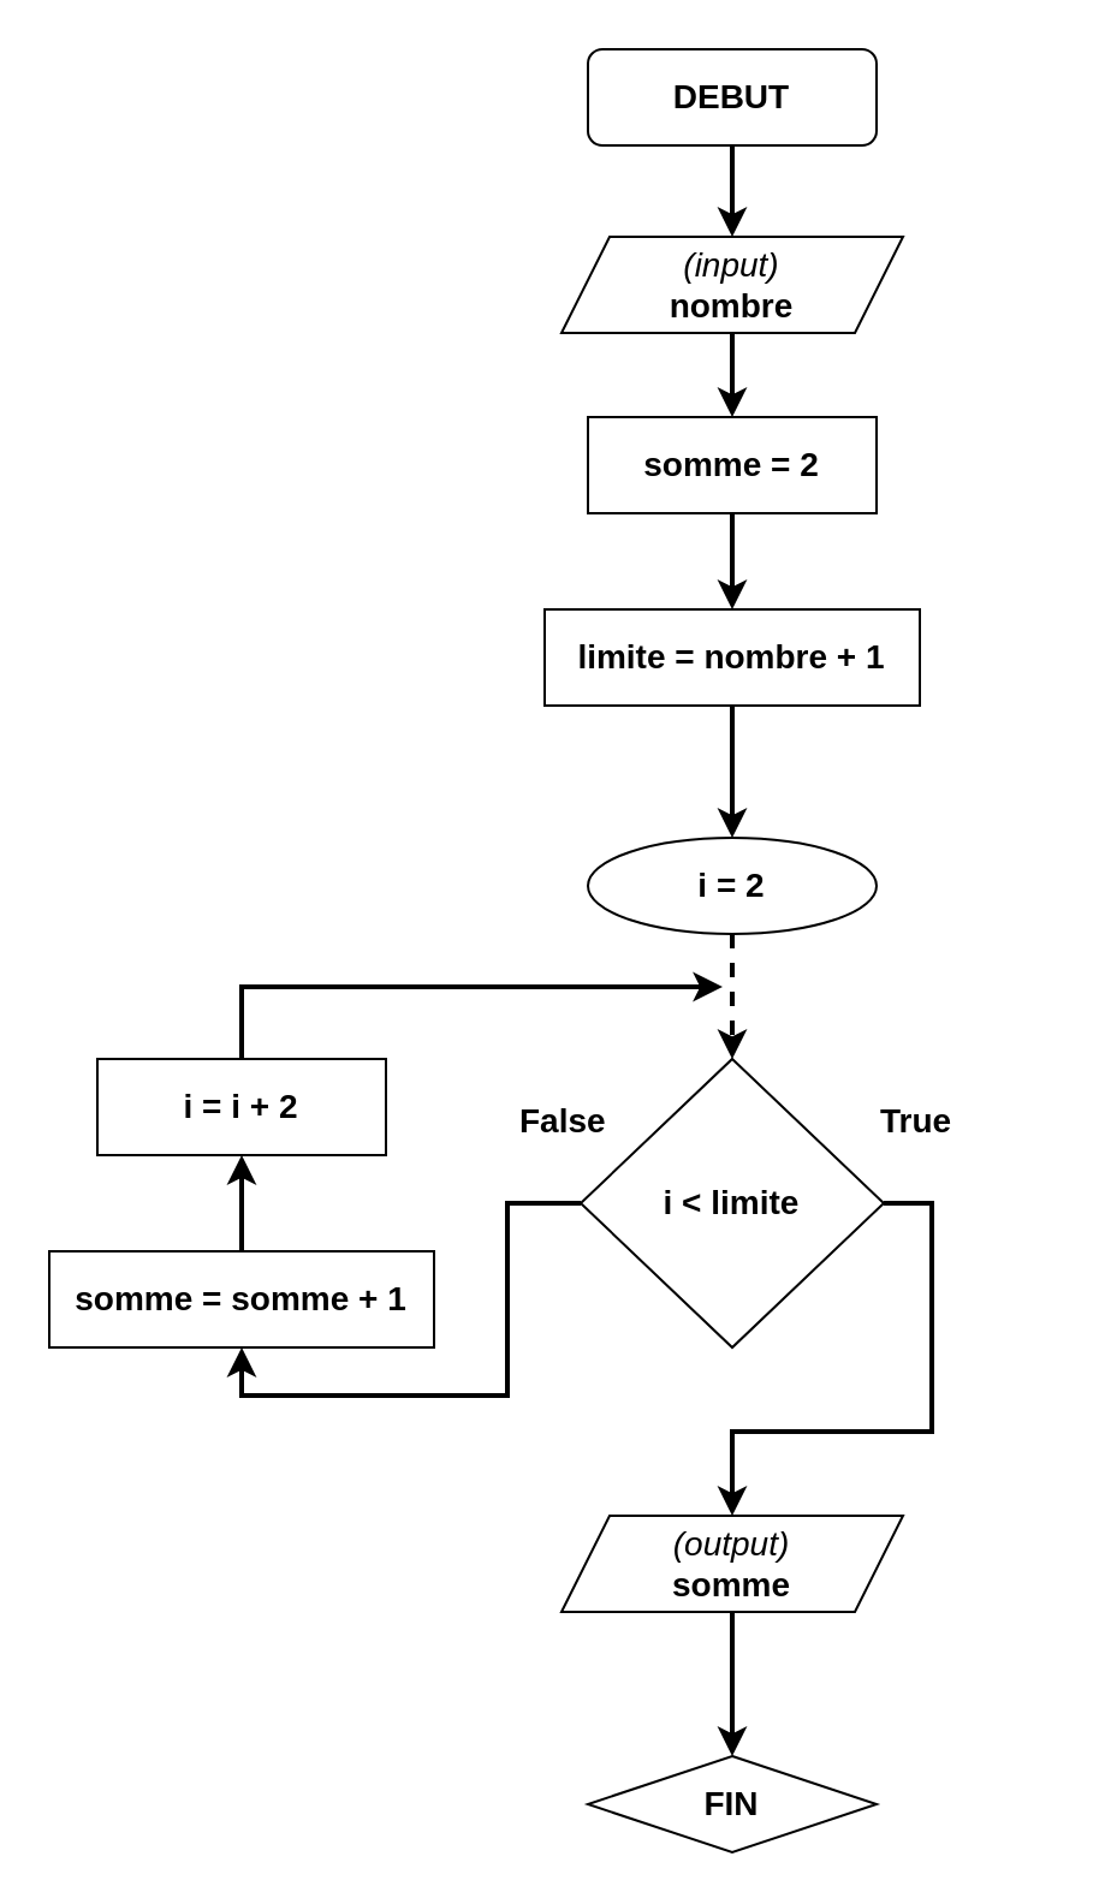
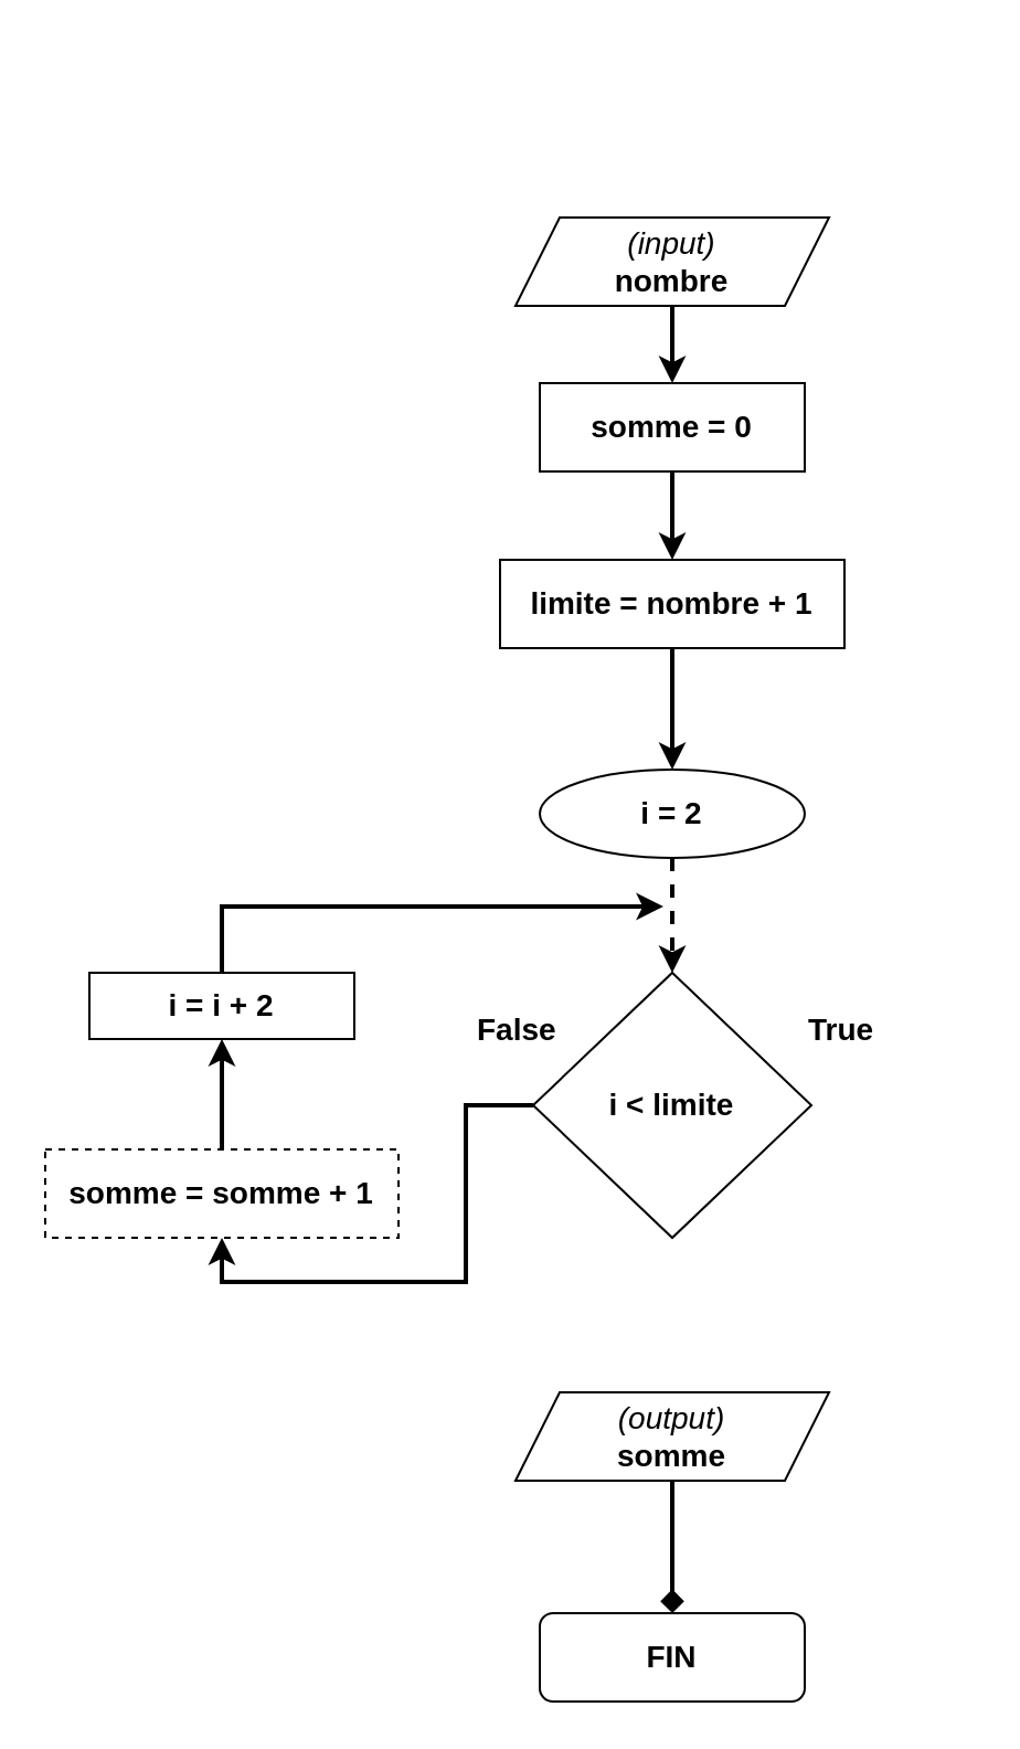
  <mxCell id="0" />
  <mxCell id="1" parent="0" />
- <mxCell id="2" style="edgeStyle=orthogonalEdgeStyle;rounded=0;orthogonalLoop=1;jettySize=auto;html=1;exitX=0.5;exitY=1;exitDx=0;exitDy=0;entryX=0.5;entryY=0;entryDx=0;entryDy=0;fontSize=14;strokeWidth=2;" parent="1" source="3" target="6" edge="1"><mxGeometry relative="1" as="geometry" /></mxCell>
- <mxCell id="3" value="&lt;font style=&quot;font-size: 14px;&quot;&gt;&lt;b&gt;DEBUT&lt;/b&gt;&lt;/font&gt;" style="rounded=1;whiteSpace=wrap;html=1;" parent="1" vertex="1"><mxGeometry x="244" y="20" width="120" height="40" as="geometry" /></mxCell>
- <mxCell id="4" value="&lt;font style=&quot;font-size: 14px;&quot;&gt;&lt;b&gt;FIN&lt;/b&gt;&lt;/font&gt;" style="rhombus;whiteSpace=wrap;html=1;" parent="1" vertex="1"><mxGeometry x="244" y="730" width="120" height="40" as="geometry" /></mxCell>
+ <mxCell id="4" value="&lt;font style=&quot;font-size: 14px;&quot;&gt;&lt;b&gt;FIN&lt;/b&gt;&lt;/font&gt;" style="rounded=1;whiteSpace=wrap;html=1;" parent="1" vertex="1"><mxGeometry x="244" y="730" width="120" height="40" as="geometry" /></mxCell>
  <mxCell id="5" style="edgeStyle=orthogonalEdgeStyle;rounded=0;orthogonalLoop=1;jettySize=auto;html=1;exitX=0.5;exitY=1;exitDx=0;exitDy=0;entryX=0.5;entryY=0;entryDx=0;entryDy=0;fontSize=14;strokeWidth=2;" parent="1" source="6" target="19" edge="1"><mxGeometry relative="1" as="geometry" /></mxCell>
  <mxCell id="6" value="&lt;i&gt;(input)&lt;/i&gt;&lt;br&gt;&lt;b&gt;nombre&lt;/b&gt;" style="shape=parallelogram;perimeter=parallelogramPerimeter;whiteSpace=wrap;html=1;fixedSize=1;fontSize=14;" parent="1" vertex="1"><mxGeometry x="233" y="98" width="142" height="40" as="geometry" /></mxCell>
  <mxCell id="7" style="edgeStyle=orthogonalEdgeStyle;rounded=0;orthogonalLoop=1;jettySize=auto;html=1;exitX=0.5;exitY=1;exitDx=0;exitDy=0;entryX=0.5;entryY=0;entryDx=0;entryDy=0;strokeWidth=2;fontSize=14;" parent="1" source="8" target="10" edge="1"><mxGeometry relative="1" as="geometry" /></mxCell>
  <mxCell id="8" value="&lt;b&gt;limite = nombre + 1&lt;/b&gt;" style="rounded=0;whiteSpace=wrap;html=1;fontSize=14;" parent="1" vertex="1"><mxGeometry x="226" y="253" width="156" height="40" as="geometry" /></mxCell>
  <mxCell id="9" style="edgeStyle=orthogonalEdgeStyle;rounded=0;orthogonalLoop=1;jettySize=auto;html=1;exitX=0.5;exitY=1;exitDx=0;exitDy=0;entryX=0.5;entryY=0;entryDx=0;entryDy=0;strokeWidth=2;fontSize=14;dashed=1;" parent="1" source="10" target="13" edge="1"><mxGeometry relative="1" as="geometry" /></mxCell>
  <mxCell id="10" value="&lt;b&gt;i = 2&lt;/b&gt;" style="ellipse;whiteSpace=wrap;html=1;fontSize=14;" parent="1" vertex="1"><mxGeometry x="244" y="348" width="120" height="40" as="geometry" /></mxCell>
- <mxCell id="11" style="edgeStyle=orthogonalEdgeStyle;rounded=0;orthogonalLoop=1;jettySize=auto;html=1;exitX=1;exitY=0.5;exitDx=0;exitDy=0;entryX=0.5;entryY=0;entryDx=0;entryDy=0;strokeWidth=2;fontSize=14;" parent="1" source="13" target="15" edge="1"><mxGeometry relative="1" as="geometry" /></mxCell>
  <mxCell id="12" style="edgeStyle=orthogonalEdgeStyle;rounded=0;orthogonalLoop=1;jettySize=auto;html=1;exitX=0;exitY=0.5;exitDx=0;exitDy=0;entryX=0.5;entryY=1;entryDx=0;entryDy=0;strokeWidth=2;fontSize=14;" parent="1" source="13" target="21" edge="1"><mxGeometry relative="1" as="geometry" /></mxCell>
  <mxCell id="13" value="&lt;b&gt;i &amp;lt; limite&lt;/b&gt;" style="rhombus;whiteSpace=wrap;html=1;fontSize=14;" parent="1" vertex="1"><mxGeometry x="241" y="440" width="126" height="120" as="geometry" /></mxCell>
- <mxCell id="14" style="edgeStyle=orthogonalEdgeStyle;rounded=0;orthogonalLoop=1;jettySize=auto;html=1;exitX=0.5;exitY=1;exitDx=0;exitDy=0;entryX=0.5;entryY=0;entryDx=0;entryDy=0;strokeWidth=2;fontSize=14;" parent="1" source="15" target="4" edge="1"><mxGeometry relative="1" as="geometry" /></mxCell>
+ <mxCell id="14" style="edgeStyle=orthogonalEdgeStyle;rounded=0;orthogonalLoop=1;jettySize=auto;html=1;exitX=0.5;exitY=1;exitDx=0;exitDy=0;entryX=0.5;entryY=0;entryDx=0;entryDy=0;strokeWidth=2;fontSize=14;endArrow=diamond;" parent="1" source="15" target="4" edge="1"><mxGeometry relative="1" as="geometry" /></mxCell>
  <mxCell id="15" value="&lt;i&gt;(output)&lt;/i&gt;&lt;br&gt;&lt;b&gt;somme&lt;/b&gt;" style="shape=parallelogram;perimeter=parallelogramPerimeter;whiteSpace=wrap;html=1;fixedSize=1;fontSize=14;" parent="1" vertex="1"><mxGeometry x="233" y="630" width="142" height="40" as="geometry" /></mxCell>
  <mxCell id="16" value="True" style="text;strokeColor=none;fillColor=none;align=left;verticalAlign=middle;spacingLeft=4;spacingRight=4;overflow=hidden;points=[[0,0.5],[1,0.5]];portConstraint=eastwest;rotatable=0;fontSize=14;fontStyle=1" parent="1" vertex="1"><mxGeometry x="360" y="450" width="80" height="30" as="geometry" /></mxCell>
  <mxCell id="17" value="False" style="text;strokeColor=none;fillColor=none;align=left;verticalAlign=middle;spacingLeft=4;spacingRight=4;overflow=hidden;points=[[0,0.5],[1,0.5]];portConstraint=eastwest;rotatable=0;fontSize=14;fontStyle=1" parent="1" vertex="1"><mxGeometry x="210" y="450" width="80" height="30" as="geometry" /></mxCell>
  <mxCell id="18" style="edgeStyle=orthogonalEdgeStyle;rounded=0;orthogonalLoop=1;jettySize=auto;html=1;exitX=0.5;exitY=1;exitDx=0;exitDy=0;strokeWidth=2;fontSize=14;" parent="1" source="19" target="8" edge="1"><mxGeometry relative="1" as="geometry" /></mxCell>
- <mxCell id="19" value="&lt;b&gt;&lt;font style=&quot;font-size: 14px;&quot;&gt;somme = 2&lt;/font&gt;&lt;/b&gt;" style="rounded=0;whiteSpace=wrap;html=1;" parent="1" vertex="1"><mxGeometry x="244" y="173" width="120" height="40" as="geometry" /></mxCell>
+ <mxCell id="19" value="&lt;b&gt;&lt;font style=&quot;font-size: 14px;&quot;&gt;somme = 0&lt;/font&gt;&lt;/b&gt;" style="rounded=0;whiteSpace=wrap;html=1;" parent="1" vertex="1"><mxGeometry x="244" y="173" width="120" height="40" as="geometry" /></mxCell>
  <mxCell id="20" style="edgeStyle=orthogonalEdgeStyle;rounded=0;orthogonalLoop=1;jettySize=auto;html=1;exitX=0.5;exitY=0;exitDx=0;exitDy=0;entryX=0.5;entryY=1;entryDx=0;entryDy=0;strokeWidth=2;fontSize=14;" parent="1" source="21" target="22" edge="1"><mxGeometry relative="1" as="geometry" /></mxCell>
- <mxCell id="21" value="&lt;b&gt;somme = somme + 1&lt;/b&gt;" style="rounded=0;whiteSpace=wrap;html=1;fontSize=14;" parent="1" vertex="1"><mxGeometry x="20" y="520" width="160" height="40" as="geometry" /></mxCell>
- <mxCell id="22" value="&lt;b&gt;i = i + 2&lt;/b&gt;" style="rounded=0;whiteSpace=wrap;html=1;fontSize=14;" parent="1" vertex="1"><mxGeometry x="40" y="440" width="120" height="40" as="geometry" /></mxCell>
+ <mxCell id="21" value="&lt;b&gt;somme = somme + 1&lt;/b&gt;" style="rounded=0;whiteSpace=wrap;html=1;fontSize=14;dashed=1;" parent="1" vertex="1"><mxGeometry x="20" y="520" width="160" height="40" as="geometry" /></mxCell>
+ <mxCell id="22" value="&lt;b&gt;i = i + 2&lt;/b&gt;" style="rounded=0;whiteSpace=wrap;html=1;fontSize=14;" parent="1" vertex="1"><mxGeometry x="40" y="440" width="120" height="30" as="geometry" /></mxCell>
  <mxCell id="23" value="" style="endArrow=classic;html=1;rounded=0;strokeWidth=2;fontSize=14;exitX=0.5;exitY=0;exitDx=0;exitDy=0;" parent="1" source="22" edge="1"><mxGeometry width="50" height="50" relative="1" as="geometry"><mxPoint x="280" y="500" as="sourcePoint" /><mxPoint x="300" y="410" as="targetPoint" /><Array as="points"><mxPoint x="100" y="410" /></Array></mxGeometry></mxCell>
